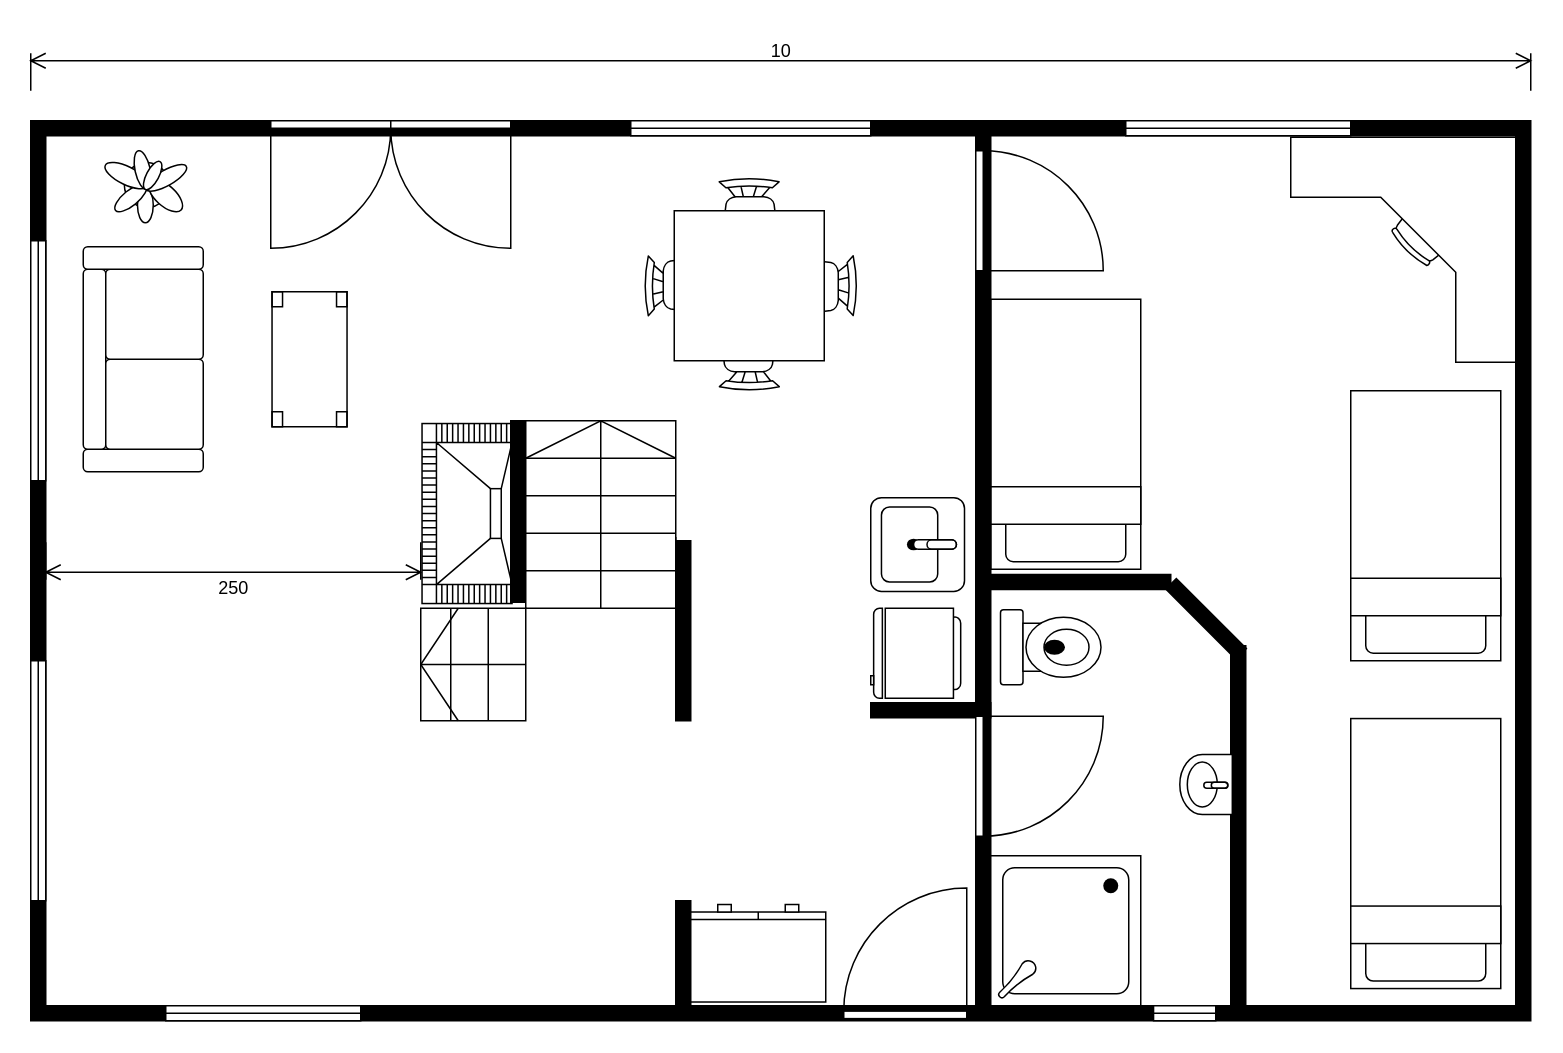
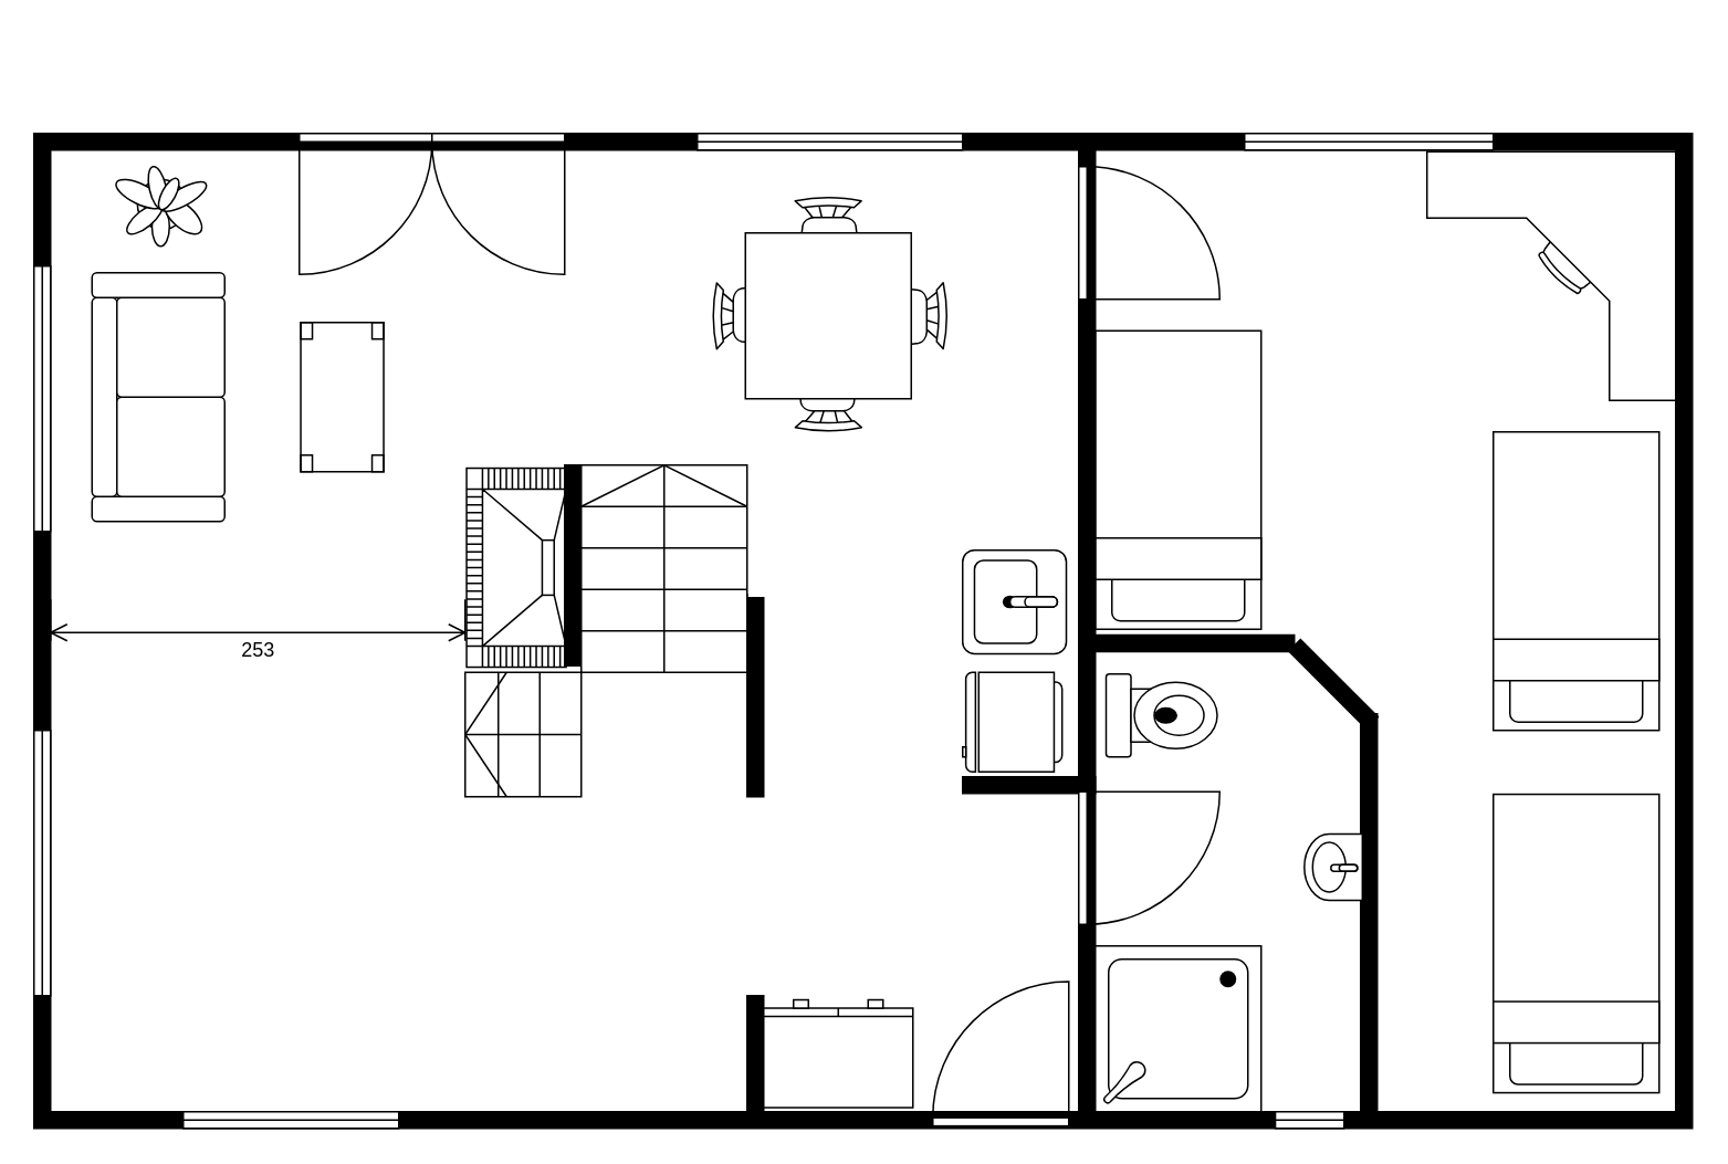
  <mxCell id="0" />
  <mxCell id="1" parent="0" />
  <mxCell id="2" value="" style="verticalLabelPosition=bottom;html=1;verticalAlign=top;align=center;shape=mxgraph.floorplan.room;fillColor=strokeColor;" parent="1" vertex="1"><mxGeometry y="80" width="1000" height="600" as="geometry" x="20" /></mxCell>
  <mxCell id="3" value="" style="verticalLabelPosition=bottom;html=1;verticalAlign=top;align=center;shape=mxgraph.floorplan.sink_22;direction=south;rotation=0;" parent="1" vertex="1"><mxGeometry x="580" y="331.25" width="62.5" height="62.5" as="geometry" /></mxCell>
  <mxCell id="4" value="" style="verticalLabelPosition=bottom;html=1;verticalAlign=top;align=center;shape=mxgraph.floorplan.refrigerator;direction=west;rotation=-90;" parent="1" vertex="1"><mxGeometry x="580" y="405" width="60" height="60" as="geometry" /></mxCell>
- <mxCell id="5" value="10" style="verticalLabelPosition=middle;dashed=0;shadow=0;html=1;shape=mxgraph.cabinets.dimension;verticalAlign=top;align=center;" parent="1" vertex="1"><mxGeometry y="20" width="1000" height="40" as="geometry" x="20" /></mxCell>
  <mxCell id="6" value="" style="verticalLabelPosition=bottom;html=1;verticalAlign=top;align=center;shape=mxgraph.floorplan.couch;rotation=-90;" parent="1" vertex="1"><mxGeometry y="199" width="150" height="80" as="geometry" x="20" /></mxCell>
  <mxCell id="7" value="" style="verticalLabelPosition=bottom;html=1;verticalAlign=top;align=center;shape=mxgraph.floorplan.bed_single;direction=west;" parent="1" vertex="1"><mxGeometry x="660" y="199" width="100" height="180" as="geometry" /></mxCell>
  <mxCell id="8" value="" style="verticalLabelPosition=bottom;html=1;verticalAlign=top;align=center;shape=mxgraph.floorplan.bed_single;direction=west;" parent="1" vertex="1"><mxGeometry x="900" y="260" width="100" height="180" as="geometry" /></mxCell>
- <mxCell id="9" value="250" style="verticalLabelPosition=middle;dashed=0;shadow=0;html=1;shape=mxgraph.cabinets.dimensionBottom;verticalAlign=bottom;align=center;" parent="1" vertex="1"><mxGeometry x="30" y="361" width="250" height="40" as="geometry" /></mxCell>
+ <mxCell id="9" value="253" style="verticalLabelPosition=middle;dashed=0;shadow=0;html=1;shape=mxgraph.cabinets.dimensionBottom;verticalAlign=bottom;align=center;" parent="1" vertex="1"><mxGeometry x="30" y="361" width="250" height="40" as="geometry" /></mxCell>
  <mxCell id="10" value="" style="verticalLabelPosition=bottom;html=1;verticalAlign=top;align=center;shape=mxgraph.floorplan.wall;fillColor=strokeColor;direction=south;" parent="1" vertex="1"><mxGeometry x="650" y="90" width="10" height="580" as="geometry" /></mxCell>
  <mxCell id="11" value="" style="verticalLabelPosition=bottom;html=1;verticalAlign=top;align=center;shape=mxgraph.floorplan.plant;" parent="1" vertex="1"><mxGeometry x="71.5" y="97" width="47" height="51" as="geometry" /></mxCell>
  <mxCell id="12" value="" style="verticalLabelPosition=bottom;html=1;verticalAlign=top;align=center;shape=mxgraph.floorplan.fireplace;rotation=-90;" parent="1" vertex="1"><mxGeometry x="250.86" y="311.86" width="120" height="60" as="geometry" /></mxCell>
  <mxCell id="13" value="" style="verticalLabelPosition=bottom;html=1;verticalAlign=top;align=center;shape=mxgraph.floorplan.wallCorner;fillColor=strokeColor;direction=south;" parent="1" vertex="1"><mxGeometry x="340" y="360" width="120" height="120" as="geometry" /></mxCell>
  <mxCell id="14" value="" style="verticalLabelPosition=bottom;html=1;verticalAlign=top;align=center;shape=mxgraph.floorplan.doorUneven;dx=0.5;" parent="1" vertex="1"><mxGeometry x="180" y="80" width="160" height="85" as="geometry" /></mxCell>
  <mxCell id="15" value="" style="verticalLabelPosition=bottom;html=1;verticalAlign=top;align=center;shape=mxgraph.floorplan.wall;fillColor=strokeColor;direction=south;" parent="1" vertex="1"><mxGeometry x="450" y="600" width="10" height="70" as="geometry" /></mxCell>
  <mxCell id="16" value="" style="verticalLabelPosition=bottom;html=1;verticalAlign=top;align=center;shape=mxgraph.floorplan.wall;fillColor=strokeColor;" parent="1" vertex="1"><mxGeometry x="580" y="468" width="80" height="10" as="geometry" /></mxCell>
  <mxCell id="17" value="" style="verticalLabelPosition=bottom;html=1;verticalAlign=top;align=center;shape=mxgraph.floorplan.wall;fillColor=strokeColor;direction=south;" parent="1" vertex="1"><mxGeometry x="340" y="280" width="10" height="121" as="geometry" /></mxCell>
  <mxCell id="18" value="100" style="verticalLabelPosition=middle;dashed=0;shadow=0;html=1;shape=mxgraph.cabinets.dimension;verticalAlign=top;align=center;" parent="1" vertex="1"><mxGeometry x="370" y="342.5" width="80" height="40" as="geometry" /></mxCell>
  <mxCell id="19" value="" style="verticalLabelPosition=bottom;html=1;verticalAlign=top;align=center;shape=mxgraph.floorplan.stairs;direction=south;rotation=-180;" parent="1" vertex="1"><mxGeometry x="350" y="280" width="100" height="125" as="geometry" /></mxCell>
  <mxCell id="20" value="" style="verticalLabelPosition=bottom;html=1;verticalAlign=top;align=center;shape=mxgraph.floorplan.stairs;rotation=-180;" parent="1" vertex="1"><mxGeometry x="280" y="405" width="70" height="75" as="geometry" /></mxCell>
  <mxCell id="21" value="" style="verticalLabelPosition=bottom;html=1;verticalAlign=top;align=center;shape=mxgraph.floorplan.doorLeft;aspect=fixed;direction=north;" parent="1" vertex="1"><mxGeometry x="650" y="100" width="85" height="80" as="geometry" /></mxCell>
  <mxCell id="22" value="" style="verticalLabelPosition=bottom;html=1;verticalAlign=top;align=center;shape=mxgraph.floorplan.wall;fillColor=strokeColor;" parent="1" vertex="1"><mxGeometry x="650" y="382.5" width="130" height="10" as="geometry" /></mxCell>
  <mxCell id="23" value="" style="verticalLabelPosition=bottom;html=1;verticalAlign=top;align=center;shape=mxgraph.floorplan.bed_single;direction=west;rotation=0;" parent="1" vertex="1"><mxGeometry x="900" y="478.54" width="100" height="180" as="geometry" /></mxCell>
  <mxCell id="24" value="" style="verticalLabelPosition=bottom;html=1;verticalAlign=top;align=center;shape=mxgraph.floorplan.doorRight;aspect=fixed;direction=north;" parent="1" vertex="1"><mxGeometry x="650" y="477" width="85" height="80" as="geometry" /></mxCell>
  <mxCell id="25" value="" style="verticalLabelPosition=bottom;html=1;verticalAlign=top;align=center;shape=mxgraph.floorplan.shower2;rotation=-180;" parent="1" vertex="1"><mxGeometry x="660" y="570" width="100" height="100" as="geometry" /></mxCell>
  <mxCell id="26" value="" style="verticalLabelPosition=bottom;html=1;verticalAlign=top;align=center;shape=mxgraph.floorplan.toilet;direction=north;" parent="1" vertex="1"><mxGeometry x="666.5" y="406" width="67" height="50" as="geometry" /></mxCell>
  <mxCell id="27" value="" style="verticalLabelPosition=bottom;html=1;verticalAlign=top;align=center;shape=mxgraph.floorplan.wall;fillColor=strokeColor;direction=south;rotation=-45;" parent="1" vertex="1"><mxGeometry x="798.54" y="379" width="10" height="66.04" as="geometry" /></mxCell>
  <mxCell id="28" value="" style="verticalLabelPosition=bottom;html=1;verticalAlign=top;align=center;shape=mxgraph.floorplan.wall;fillColor=strokeColor;direction=south;" parent="1" vertex="1"><mxGeometry x="820" y="430" width="10" height="240" as="geometry" /></mxCell>
  <mxCell id="29" value="" style="verticalLabelPosition=bottom;html=1;verticalAlign=top;align=center;shape=mxgraph.floorplan.window;" parent="1" vertex="1"><mxGeometry x="750" y="80" width="150" height="10" as="geometry" /></mxCell>
  <mxCell id="30" value="" style="verticalLabelPosition=bottom;html=1;verticalAlign=top;align=center;shape=mxgraph.floorplan.window;" parent="1" vertex="1"><mxGeometry x="420" y="80" width="160" height="10" as="geometry" /></mxCell>
  <mxCell id="31" value="" style="verticalLabelPosition=bottom;html=1;verticalAlign=top;align=center;shape=mxgraph.floorplan.table;rotation=-90;" parent="1" vertex="1"><mxGeometry x="160.86" y="214" width="90" height="50" as="geometry" /></mxCell>
  <mxCell id="32" value="" style="verticalLabelPosition=bottom;html=1;verticalAlign=top;align=center;shape=mxgraph.floorplan.window;" parent="1" vertex="1"><mxGeometry x="110" y="670" width="130" height="10" as="geometry" /></mxCell>
  <mxCell id="33" value="" style="verticalLabelPosition=bottom;html=1;verticalAlign=top;align=center;shape=mxgraph.floorplan.chair;shadow=0;" parent="1" vertex="1"><mxGeometry x="479" y="118" width="40" height="52" as="geometry" /></mxCell>
  <mxCell id="34" value="" style="verticalLabelPosition=bottom;html=1;verticalAlign=top;align=center;shape=mxgraph.floorplan.chair;shadow=0;direction=west;" parent="1" vertex="1"><mxGeometry x="479" y="208" width="40" height="52" as="geometry" /></mxCell>
  <mxCell id="35" value="" style="verticalLabelPosition=bottom;html=1;verticalAlign=top;align=center;shape=mxgraph.floorplan.chair;shadow=0;direction=north;" parent="1" vertex="1"><mxGeometry x="429" y="170" width="52" height="40" as="geometry" /></mxCell>
  <mxCell id="36" value="" style="verticalLabelPosition=bottom;html=1;verticalAlign=top;align=center;shape=mxgraph.floorplan.chair;shadow=0;direction=south" parent="1" vertex="1"><mxGeometry x="519" y="170" width="52" height="40" as="geometry" /></mxCell>
  <mxCell id="37" style="edgeStyle=orthogonalEdgeStyle;rounded=0;orthogonalLoop=1;jettySize=auto;html=1;" edge="1" parent="1" source="38" target="33"><mxGeometry relative="1" as="geometry"><Array as="points"><mxPoint x="499" y="150" /><mxPoint x="499" y="150" /></Array></mxGeometry></mxCell>
  <mxCell id="38" value="" style="shape=rect;shadow=0;html=1;" parent="1" vertex="1"><mxGeometry x="449" y="140" width="100" height="100" as="geometry" /></mxCell>
  <mxCell id="39" value="" style="verticalLabelPosition=bottom;html=1;verticalAlign=top;align=center;shape=mxgraph.floorplan.sink_1;rotation=90;" parent="1" vertex="1"><mxGeometry x="783.54" y="505" width="40" height="35" as="geometry" /></mxCell>
  <mxCell id="40" value="" style="verticalLabelPosition=bottom;html=1;verticalAlign=top;align=center;shape=mxgraph.floorplan.doorLeft;aspect=fixed;rotation=-180;" vertex="1" parent="1"><mxGeometry x="562" y="591.44" width="82" height="87.13" as="geometry" /></mxCell>
  <mxCell id="41" value="" style="verticalLabelPosition=bottom;html=1;verticalAlign=top;align=center;shape=mxgraph.floorplan.desk_corner;rotation=90;" vertex="1" parent="1"><mxGeometry x="860" y="91" width="150" height="150" as="geometry" /></mxCell>
  <mxCell id="42" value="" style="verticalLabelPosition=bottom;html=1;verticalAlign=top;align=center;shape=mxgraph.floorplan.window;" vertex="1" parent="1"><mxGeometry x="768.54" y="670" width="41.46" height="10" as="geometry" /></mxCell>
  <mxCell id="43" value="" style="verticalLabelPosition=bottom;html=1;verticalAlign=top;align=center;shape=mxgraph.floorplan.window;direction=south;" vertex="1" parent="1"><mxGeometry y="160" width="10" height="160" as="geometry" x="20" /></mxCell>
  <mxCell id="44" value="" style="verticalLabelPosition=bottom;html=1;verticalAlign=top;align=center;shape=mxgraph.floorplan.window;direction=south;" vertex="1" parent="1"><mxGeometry y="440" width="10" height="160" as="geometry" x="20" /></mxCell>
  <mxCell id="45" value="" style="verticalLabelPosition=bottom;html=1;verticalAlign=top;align=center;shape=mxgraph.floorplan.dresser;rotation=-180;" vertex="1" parent="1"><mxGeometry x="460" y="602.51" width="90" height="65" as="geometry" /></mxCell>
